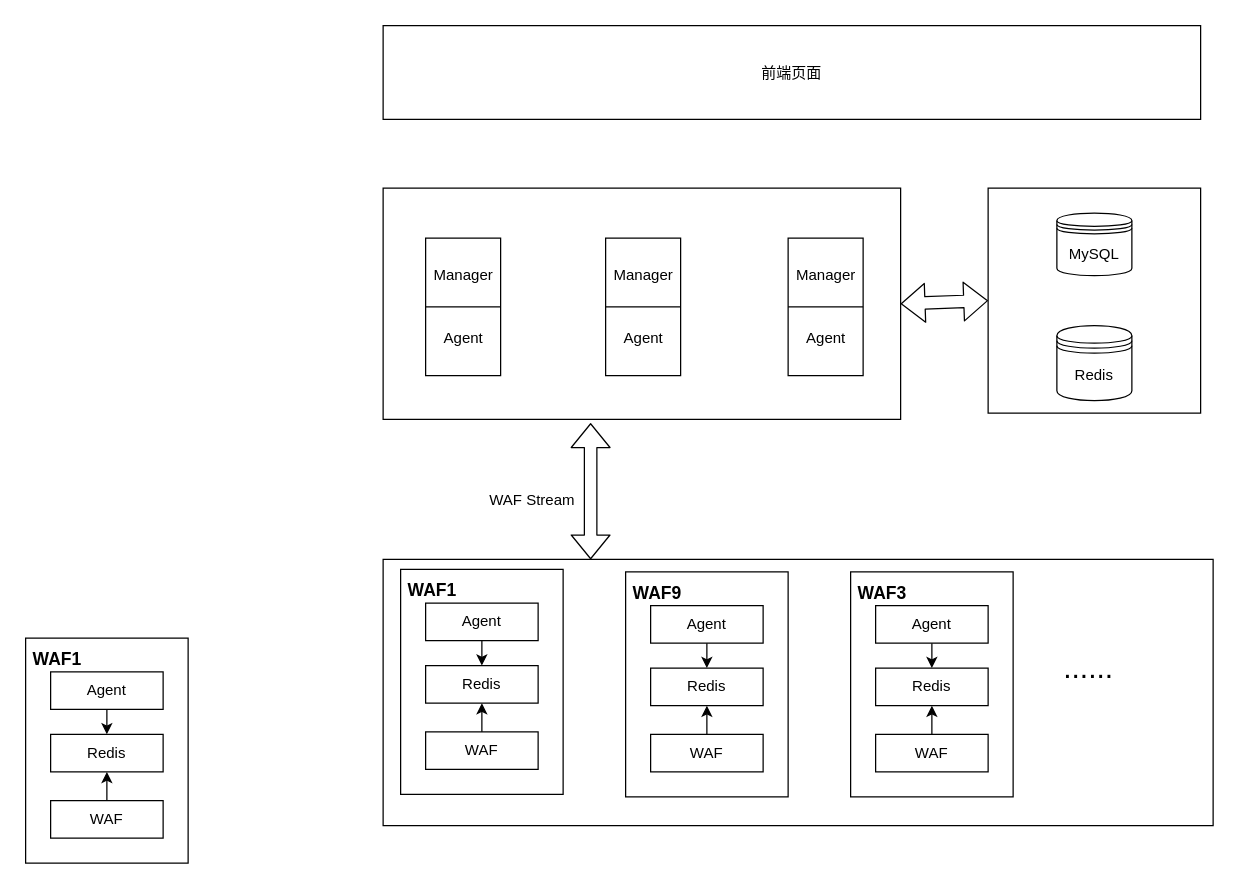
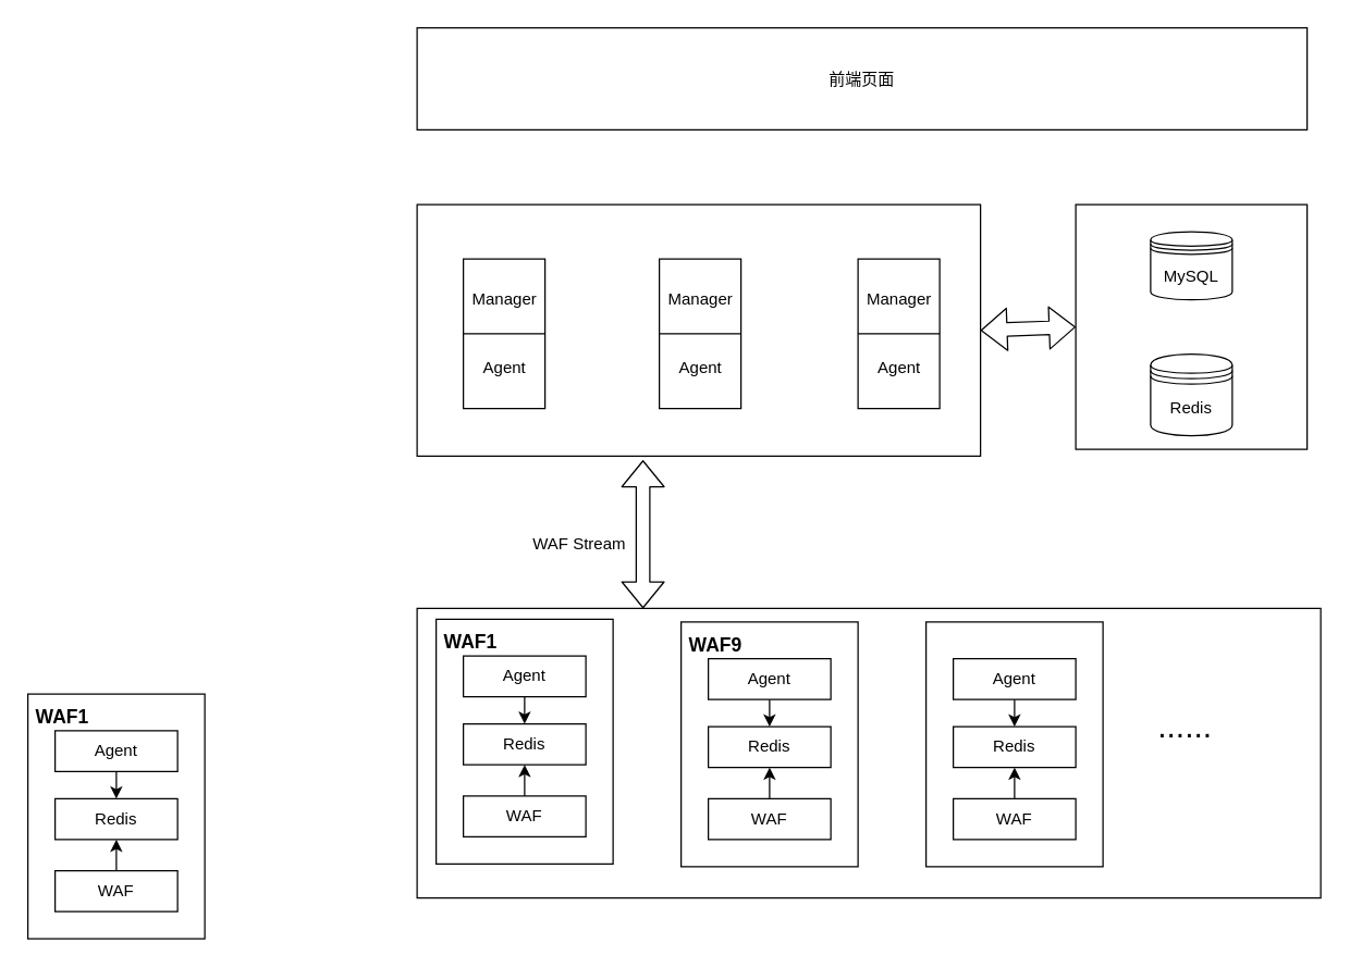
  <mxCell id="0" />
  <mxCell id="1" parent="0" />
  <mxCell id="2" value="" style="rounded=0;whiteSpace=wrap;html=1;" vertex="1" parent="1"><mxGeometry x="20" y="510" width="130" height="180" as="geometry" /></mxCell>
  <mxCell id="3" value="前端页面" style="rounded=0;whiteSpace=wrap;html=1;" vertex="1" parent="1"><mxGeometry x="306" y="20" width="654" height="75" as="geometry" /></mxCell>
  <mxCell id="4" value="" style="rounded=0;whiteSpace=wrap;html=1;" vertex="1" parent="1"><mxGeometry x="306" y="150" width="414" height="185" as="geometry" /></mxCell>
  <mxCell id="5" value="&lt;br&gt;&lt;br&gt;&lt;br&gt;&lt;br&gt;" style="rounded=0;whiteSpace=wrap;html=1;" vertex="1" parent="1"><mxGeometry x="340" y="190" width="60" height="110" as="geometry" /></mxCell>
  <mxCell id="6" value="" style="endArrow=none;html=1;exitX=0;exitY=0.5;exitDx=0;exitDy=0;entryX=1;entryY=0.5;entryDx=0;entryDy=0;" edge="1" parent="1" source="5" target="5"><mxGeometry width="50" height="50" relative="1" as="geometry"><mxPoint x="490" y="320" as="sourcePoint" /><mxPoint x="540" y="270" as="targetPoint" /></mxGeometry></mxCell>
  <mxCell id="7" value="Manager" style="text;html=1;align=center;verticalAlign=middle;resizable=0;points=[];autosize=1;" vertex="1" parent="1"><mxGeometry x="340" y="210" width="60" height="20" as="geometry" /></mxCell>
  <mxCell id="8" value="Agent" style="text;html=1;align=center;verticalAlign=middle;resizable=0;points=[];autosize=1;" vertex="1" parent="1"><mxGeometry x="345" y="260" width="50" height="20" as="geometry" /></mxCell>
  <mxCell id="9" value="&lt;br&gt;&lt;br&gt;&lt;br&gt;&lt;br&gt;" style="rounded=0;whiteSpace=wrap;html=1;" vertex="1" parent="1"><mxGeometry x="484" y="190" width="60" height="110" as="geometry" /></mxCell>
  <mxCell id="10" value="" style="endArrow=none;html=1;exitX=0;exitY=0.5;exitDx=0;exitDy=0;entryX=1;entryY=0.5;entryDx=0;entryDy=0;" edge="1" parent="1" source="9" target="9"><mxGeometry width="50" height="50" relative="1" as="geometry"><mxPoint x="634" y="320" as="sourcePoint" /><mxPoint x="684" y="270" as="targetPoint" /></mxGeometry></mxCell>
  <mxCell id="11" value="Manager" style="text;html=1;align=center;verticalAlign=middle;resizable=0;points=[];autosize=1;" vertex="1" parent="1"><mxGeometry x="484" y="210" width="60" height="20" as="geometry" /></mxCell>
  <mxCell id="12" value="Agent" style="text;html=1;align=center;verticalAlign=middle;resizable=0;points=[];autosize=1;" vertex="1" parent="1"><mxGeometry x="489" y="260" width="50" height="20" as="geometry" /></mxCell>
  <mxCell id="13" value="&lt;br&gt;&lt;br&gt;&lt;br&gt;&lt;br&gt;" style="rounded=0;whiteSpace=wrap;html=1;" vertex="1" parent="1"><mxGeometry x="630" y="190" width="60" height="110" as="geometry" /></mxCell>
  <mxCell id="14" value="" style="endArrow=none;html=1;exitX=0;exitY=0.5;exitDx=0;exitDy=0;entryX=1;entryY=0.5;entryDx=0;entryDy=0;" edge="1" parent="1" source="13" target="13"><mxGeometry width="50" height="50" relative="1" as="geometry"><mxPoint x="780" y="320" as="sourcePoint" /><mxPoint x="830" y="270" as="targetPoint" /></mxGeometry></mxCell>
  <mxCell id="15" value="Manager" style="text;html=1;align=center;verticalAlign=middle;resizable=0;points=[];autosize=1;" vertex="1" parent="1"><mxGeometry x="630" y="210" width="60" height="20" as="geometry" /></mxCell>
  <mxCell id="16" value="Agent" style="text;html=1;align=center;verticalAlign=middle;resizable=0;points=[];autosize=1;" vertex="1" parent="1"><mxGeometry x="635" y="260" width="50" height="20" as="geometry" /></mxCell>
  <mxCell id="17" value="" style="rounded=0;whiteSpace=wrap;html=1;" vertex="1" parent="1"><mxGeometry x="790" y="150" width="170" height="180" as="geometry" /></mxCell>
  <mxCell id="18" value="MySQL" style="shape=datastore;whiteSpace=wrap;html=1;" vertex="1" parent="1"><mxGeometry x="845" y="170" width="60" height="50" as="geometry" /></mxCell>
  <mxCell id="19" value="Redis" style="shape=datastore;whiteSpace=wrap;html=1;" vertex="1" parent="1"><mxGeometry x="845" y="260" width="60" height="60" as="geometry" /></mxCell>
  <mxCell id="20" value="" style="shape=flexArrow;endArrow=classic;startArrow=classic;html=1;exitX=1;exitY=0.5;exitDx=0;exitDy=0;entryX=0;entryY=0.5;entryDx=0;entryDy=0;" edge="1" parent="1" source="4" target="17"><mxGeometry width="50" height="50" relative="1" as="geometry"><mxPoint x="490" y="300" as="sourcePoint" /><mxPoint x="780" y="240" as="targetPoint" /></mxGeometry></mxCell>
  <mxCell id="21" value="" style="rounded=0;whiteSpace=wrap;html=1;" vertex="1" parent="1"><mxGeometry x="306" y="447" width="664" height="213" as="geometry" /></mxCell>
  <mxCell id="22" value="" style="shape=flexArrow;endArrow=classic;startArrow=classic;html=1;exitX=0.25;exitY=0;exitDx=0;exitDy=0;" edge="1" parent="1" source="21"><mxGeometry width="50" height="50" relative="1" as="geometry"><mxPoint x="490" y="360" as="sourcePoint" /><mxPoint x="472" y="338" as="targetPoint" /></mxGeometry></mxCell>
  <mxCell id="23" value="WAF Stream" style="text;html=1;align=center;verticalAlign=middle;resizable=0;points=[];autosize=1;" vertex="1" parent="1"><mxGeometry x="380" y="390" width="90" height="20" as="geometry" /></mxCell>
  <mxCell id="24" style="edgeStyle=orthogonalEdgeStyle;rounded=0;orthogonalLoop=1;jettySize=auto;html=1;exitX=0.5;exitY=0;exitDx=0;exitDy=0;entryX=0.5;entryY=1;entryDx=0;entryDy=0;" edge="1" parent="1" source="25" target="28"><mxGeometry relative="1" as="geometry" /></mxCell>
  <mxCell id="25" value="WAF" style="rounded=0;whiteSpace=wrap;html=1;" vertex="1" parent="1"><mxGeometry x="40" y="640" width="90" height="30" as="geometry" /></mxCell>
  <mxCell id="26" style="edgeStyle=orthogonalEdgeStyle;rounded=0;orthogonalLoop=1;jettySize=auto;html=1;exitX=0.5;exitY=1;exitDx=0;exitDy=0;entryX=0.5;entryY=0;entryDx=0;entryDy=0;" edge="1" parent="1" source="27" target="28"><mxGeometry relative="1" as="geometry" /></mxCell>
  <mxCell id="27" value="Agent" style="rounded=0;whiteSpace=wrap;html=1;" vertex="1" parent="1"><mxGeometry x="40" y="537" width="90" height="30" as="geometry" /></mxCell>
  <mxCell id="28" value="Redis" style="rounded=0;whiteSpace=wrap;html=1;" vertex="1" parent="1"><mxGeometry x="40" y="587" width="90" height="30" as="geometry" /></mxCell>
  <mxCell id="29" value="&lt;font style=&quot;font-size: 24px&quot;&gt;......&lt;/font&gt;" style="text;html=1;align=center;verticalAlign=middle;resizable=0;points=[];autosize=1;" vertex="1" parent="1"><mxGeometry x="840" y="523.5" width="60" height="20" as="geometry" /></mxCell>
  <mxCell id="30" value="&lt;font style=&quot;font-size: 14px&quot;&gt;&lt;b&gt;WAF1&lt;/b&gt;&lt;/font&gt;" style="text;html=1;align=center;verticalAlign=middle;resizable=0;points=[];autosize=1;" vertex="1" parent="1"><mxGeometry x="20" y="517" width="50" height="20" as="geometry" /></mxCell>
  <mxCell id="31" value="" style="rounded=0;whiteSpace=wrap;html=1;" vertex="1" parent="1"><mxGeometry x="320" y="455" width="130" height="180" as="geometry" /></mxCell>
  <mxCell id="32" style="edgeStyle=orthogonalEdgeStyle;rounded=0;orthogonalLoop=1;jettySize=auto;html=1;exitX=0.5;exitY=0;exitDx=0;exitDy=0;entryX=0.5;entryY=1;entryDx=0;entryDy=0;" edge="1" parent="1" source="33" target="36"><mxGeometry relative="1" as="geometry" /></mxCell>
  <mxCell id="33" value="WAF" style="rounded=0;whiteSpace=wrap;html=1;" vertex="1" parent="1"><mxGeometry x="340" y="585" width="90" height="30" as="geometry" /></mxCell>
  <mxCell id="34" style="edgeStyle=orthogonalEdgeStyle;rounded=0;orthogonalLoop=1;jettySize=auto;html=1;exitX=0.5;exitY=1;exitDx=0;exitDy=0;entryX=0.5;entryY=0;entryDx=0;entryDy=0;" edge="1" parent="1" source="35" target="36"><mxGeometry relative="1" as="geometry" /></mxCell>
  <mxCell id="35" value="Agent" style="rounded=0;whiteSpace=wrap;html=1;" vertex="1" parent="1"><mxGeometry x="340" y="482" width="90" height="30" as="geometry" /></mxCell>
  <mxCell id="36" value="Redis" style="rounded=0;whiteSpace=wrap;html=1;" vertex="1" parent="1"><mxGeometry x="340" y="532" width="90" height="30" as="geometry" /></mxCell>
  <mxCell id="37" value="&lt;font style=&quot;font-size: 14px&quot;&gt;&lt;b&gt;WAF1&lt;/b&gt;&lt;/font&gt;" style="text;html=1;align=center;verticalAlign=middle;resizable=0;points=[];autosize=1;" vertex="1" parent="1"><mxGeometry x="320" y="462" width="50" height="20" as="geometry" /></mxCell>
  <mxCell id="38" value="" style="rounded=0;whiteSpace=wrap;html=1;" vertex="1" parent="1"><mxGeometry x="500" y="457" width="130" height="180" as="geometry" /></mxCell>
  <mxCell id="39" style="edgeStyle=orthogonalEdgeStyle;rounded=0;orthogonalLoop=1;jettySize=auto;html=1;exitX=0.5;exitY=0;exitDx=0;exitDy=0;entryX=0.5;entryY=1;entryDx=0;entryDy=0;" edge="1" parent="1" source="40" target="43"><mxGeometry relative="1" as="geometry" /></mxCell>
  <mxCell id="40" value="WAF" style="rounded=0;whiteSpace=wrap;html=1;" vertex="1" parent="1"><mxGeometry x="520" y="587" width="90" height="30" as="geometry" /></mxCell>
  <mxCell id="41" style="edgeStyle=orthogonalEdgeStyle;rounded=0;orthogonalLoop=1;jettySize=auto;html=1;exitX=0.5;exitY=1;exitDx=0;exitDy=0;entryX=0.5;entryY=0;entryDx=0;entryDy=0;" edge="1" parent="1" source="42" target="43"><mxGeometry relative="1" as="geometry" /></mxCell>
  <mxCell id="42" value="Agent" style="rounded=0;whiteSpace=wrap;html=1;" vertex="1" parent="1"><mxGeometry x="520" y="484" width="90" height="30" as="geometry" /></mxCell>
  <mxCell id="43" value="Redis" style="rounded=0;whiteSpace=wrap;html=1;" vertex="1" parent="1"><mxGeometry x="520" y="534" width="90" height="30" as="geometry" /></mxCell>
  <mxCell id="44" value="&lt;font style=&quot;font-size: 14px&quot;&gt;&lt;b&gt;WAF9&lt;/b&gt;&lt;/font&gt;" style="text;html=1;align=center;verticalAlign=middle;resizable=0;points=[];autosize=1;" vertex="1" parent="1"><mxGeometry x="500" y="464" width="50" height="20" as="geometry" /></mxCell>
  <mxCell id="45" value="" style="rounded=0;whiteSpace=wrap;html=1;" vertex="1" parent="1"><mxGeometry x="680" y="457" width="130" height="180" as="geometry" /></mxCell>
  <mxCell id="46" style="edgeStyle=orthogonalEdgeStyle;rounded=0;orthogonalLoop=1;jettySize=auto;html=1;exitX=0.5;exitY=0;exitDx=0;exitDy=0;entryX=0.5;entryY=1;entryDx=0;entryDy=0;" edge="1" parent="1" source="47" target="50"><mxGeometry relative="1" as="geometry" /></mxCell>
  <mxCell id="47" value="WAF" style="rounded=0;whiteSpace=wrap;html=1;" vertex="1" parent="1"><mxGeometry x="700" y="587" width="90" height="30" as="geometry" /></mxCell>
  <mxCell id="48" style="edgeStyle=orthogonalEdgeStyle;rounded=0;orthogonalLoop=1;jettySize=auto;html=1;exitX=0.5;exitY=1;exitDx=0;exitDy=0;entryX=0.5;entryY=0;entryDx=0;entryDy=0;" edge="1" parent="1" source="49" target="50"><mxGeometry relative="1" as="geometry" /></mxCell>
  <mxCell id="49" value="Agent" style="rounded=0;whiteSpace=wrap;html=1;" vertex="1" parent="1"><mxGeometry x="700" y="484" width="90" height="30" as="geometry" /></mxCell>
  <mxCell id="50" value="Redis" style="rounded=0;whiteSpace=wrap;html=1;" vertex="1" parent="1"><mxGeometry x="700" y="534" width="90" height="30" as="geometry" /></mxCell>
- <mxCell id="51" value="&lt;font style=&quot;font-size: 14px&quot;&gt;&lt;b&gt;WAF3&lt;/b&gt;&lt;/font&gt;" style="text;html=1;align=center;verticalAlign=middle;resizable=0;points=[];autosize=1;" vertex="1" parent="1"><mxGeometry x="680" y="464" width="50" height="20" as="geometry" /></mxCell>
